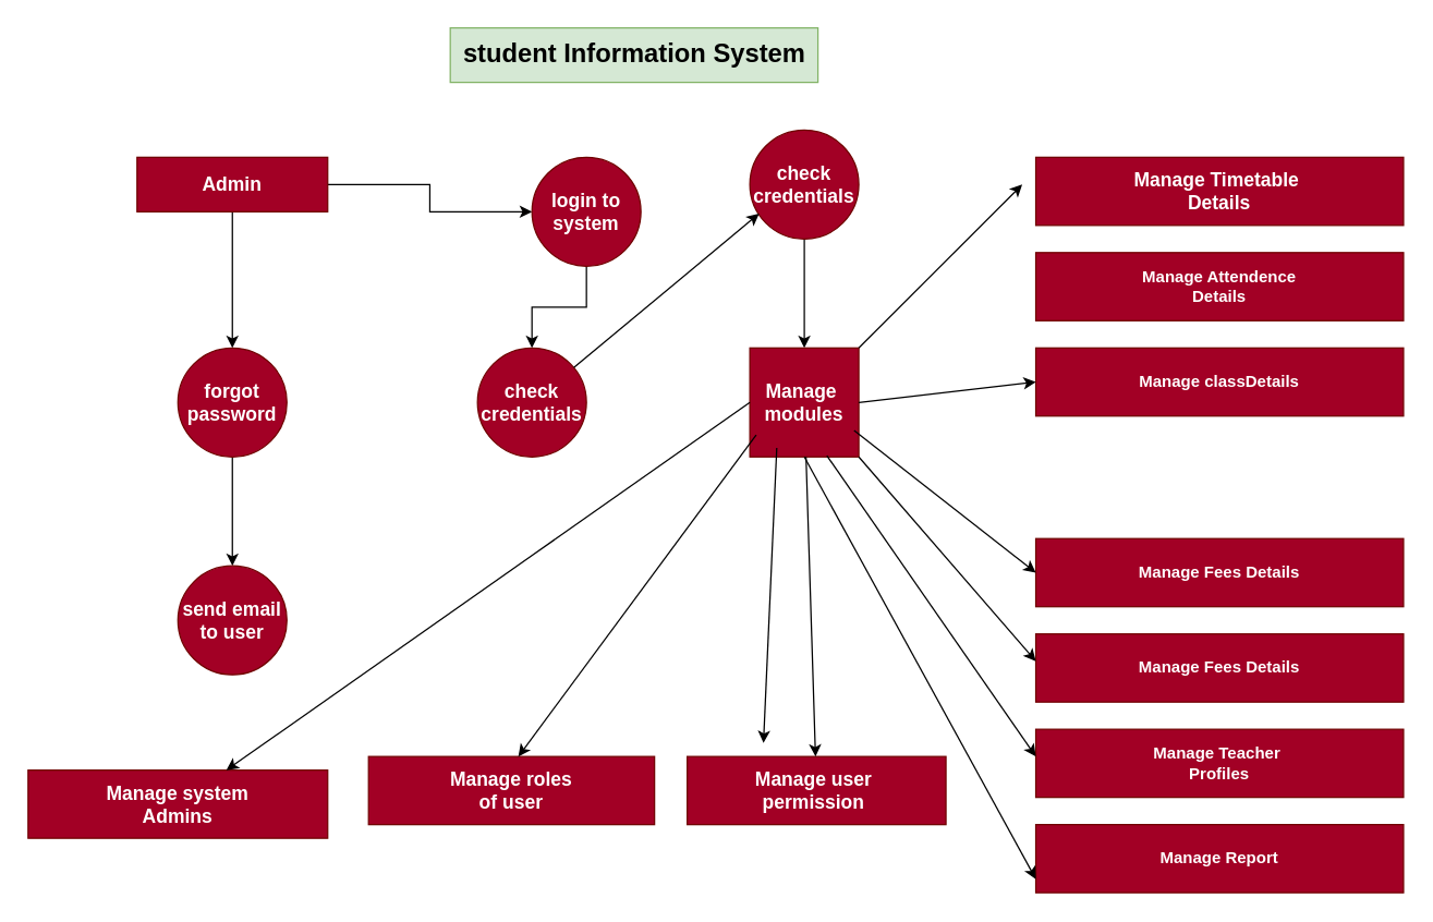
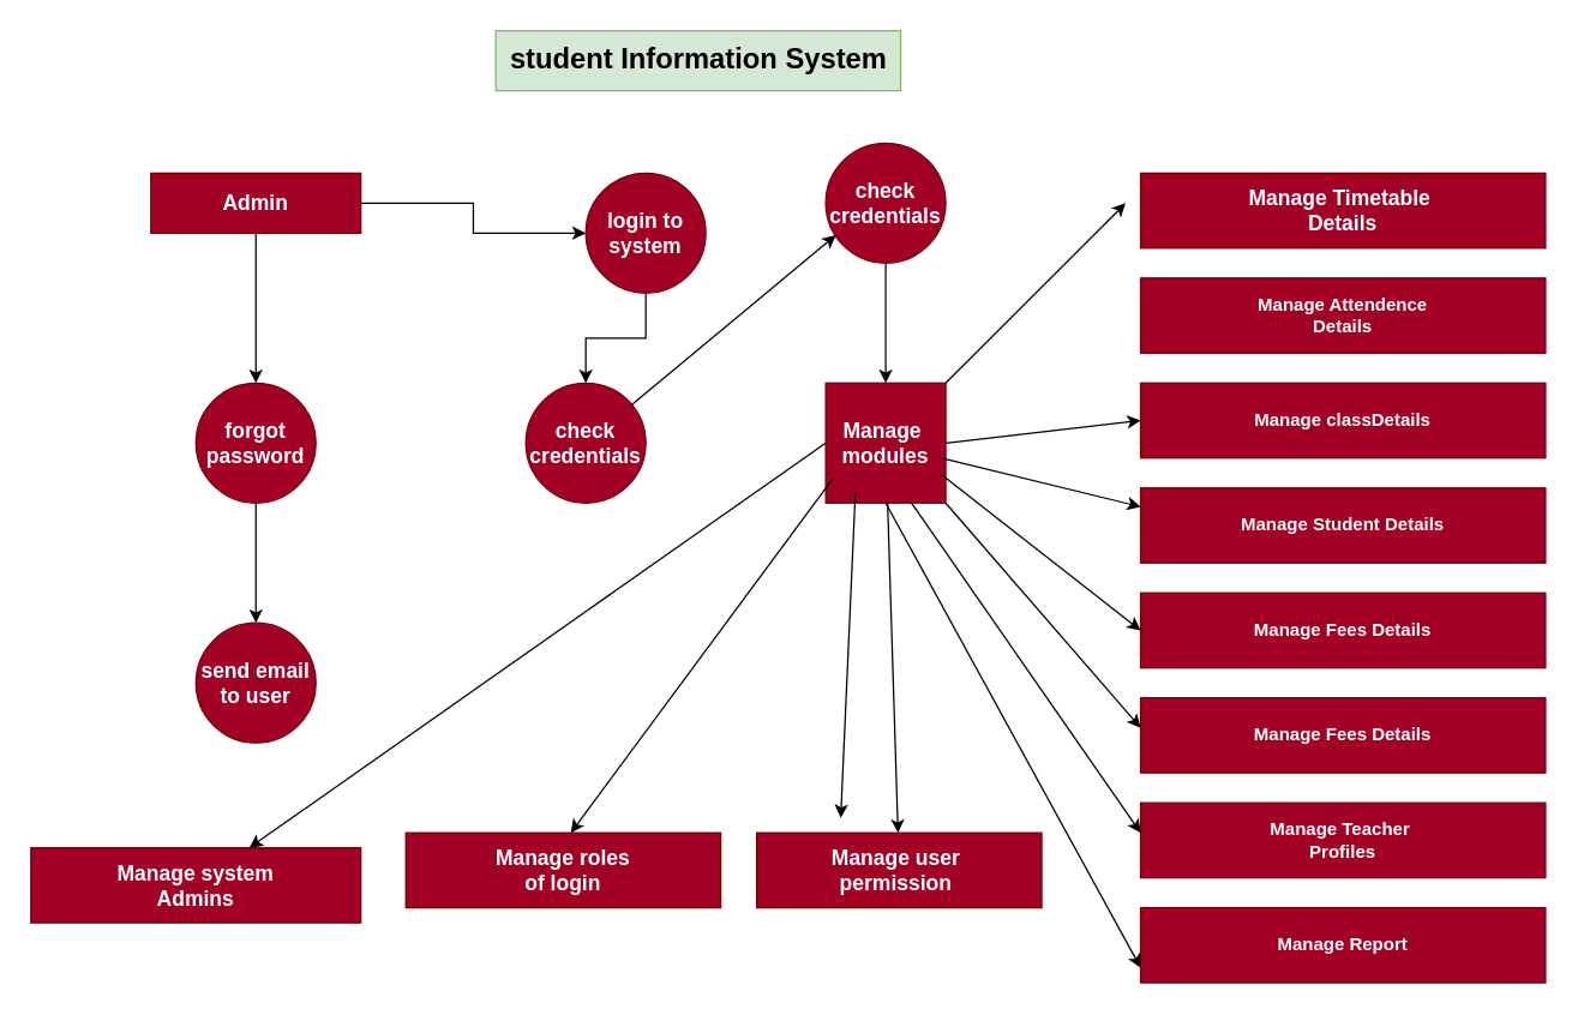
  <mxCell id="0" />
  <mxCell id="1" parent="0" />
  <mxCell id="2" value="&lt;b&gt;&lt;font style=&quot;font-size: 19px;&quot;&gt;student Information System&lt;/font&gt;&lt;/b&gt;" style="text;html=1;align=center;verticalAlign=middle;resizable=0;points=[];autosize=1;strokeColor=#82b366;fillColor=#d5e8d4;" parent="1" vertex="1"><mxGeometry x="330" y="20" width="270" height="40" as="geometry" /></mxCell>
  <mxCell id="3" value="" style="edgeStyle=orthogonalEdgeStyle;rounded=0;orthogonalLoop=1;jettySize=auto;html=1;" edge="1" parent="1" source="5" target="7"><mxGeometry relative="1" as="geometry" /></mxCell>
  <mxCell id="4" value="" style="edgeStyle=orthogonalEdgeStyle;rounded=0;orthogonalLoop=1;jettySize=auto;html=1;" edge="1" parent="1" source="5" target="10"><mxGeometry relative="1" as="geometry" /></mxCell>
  <mxCell id="5" value="&lt;b&gt;&lt;font style=&quot;font-size: 14px;&quot;&gt;Admin&lt;/font&gt;&lt;/b&gt;" style="rounded=0;whiteSpace=wrap;html=1;fillColor=#a20025;fontColor=#ffffff;strokeColor=#6F0000;" parent="1" vertex="1"><mxGeometry x="100" y="115" width="140" height="40" as="geometry" /></mxCell>
  <mxCell id="6" value="" style="edgeStyle=orthogonalEdgeStyle;rounded=0;orthogonalLoop=1;jettySize=auto;html=1;" edge="1" parent="1" source="7" target="8"><mxGeometry relative="1" as="geometry" /></mxCell>
  <mxCell id="7" value="&lt;b&gt;&lt;font style=&quot;font-size: 14px;&quot;&gt;login to&lt;/font&gt;&lt;/b&gt;&lt;div&gt;&lt;b&gt;&lt;font style=&quot;font-size: 14px;&quot;&gt;system&lt;/font&gt;&lt;/b&gt;&lt;/div&gt;" style="ellipse;whiteSpace=wrap;html=1;fillColor=#a20025;strokeColor=#6F0000;fontColor=#ffffff;rounded=0;" vertex="1" parent="1"><mxGeometry x="390" y="115" width="80" height="80" as="geometry" /></mxCell>
  <mxCell id="8" value="&lt;b&gt;&lt;font style=&quot;font-size: 14px;&quot;&gt;check&lt;/font&gt;&lt;/b&gt;&lt;div&gt;&lt;b&gt;&lt;font style=&quot;font-size: 14px;&quot;&gt;credentials&lt;/font&gt;&lt;/b&gt;&lt;/div&gt;" style="ellipse;whiteSpace=wrap;html=1;fillColor=#a20025;strokeColor=#6F0000;fontColor=#ffffff;rounded=0;" vertex="1" parent="1"><mxGeometry x="350" y="255" width="80" height="80" as="geometry" /></mxCell>
  <mxCell id="9" value="" style="edgeStyle=orthogonalEdgeStyle;rounded=0;orthogonalLoop=1;jettySize=auto;html=1;" edge="1" parent="1" source="10" target="11"><mxGeometry relative="1" as="geometry" /></mxCell>
  <mxCell id="10" value="&lt;b&gt;&lt;font style=&quot;font-size: 14px;&quot;&gt;forgot password&lt;/font&gt;&lt;/b&gt;" style="ellipse;whiteSpace=wrap;html=1;fillColor=#a20025;strokeColor=#6F0000;fontColor=#ffffff;rounded=0;" vertex="1" parent="1"><mxGeometry x="130" y="255" width="80" height="80" as="geometry" /></mxCell>
  <mxCell id="11" value="&lt;span style=&quot;font-size: 14px;&quot;&gt;&lt;b&gt;send email&lt;/b&gt;&lt;/span&gt;&lt;div&gt;&lt;span style=&quot;font-size: 14px;&quot;&gt;&lt;b&gt;to user&lt;/b&gt;&lt;/span&gt;&lt;/div&gt;" style="ellipse;whiteSpace=wrap;html=1;fillColor=#a20025;strokeColor=#6F0000;fontColor=#ffffff;rounded=0;" vertex="1" parent="1"><mxGeometry x="130" y="415" width="80" height="80" as="geometry" /></mxCell>
  <mxCell id="12" value="" style="edgeStyle=orthogonalEdgeStyle;rounded=0;orthogonalLoop=1;jettySize=auto;html=1;" edge="1" parent="1" source="13" target="15"><mxGeometry relative="1" as="geometry" /></mxCell>
  <mxCell id="13" value="&lt;b&gt;&lt;font style=&quot;font-size: 14px;&quot;&gt;check&lt;/font&gt;&lt;/b&gt;&lt;div&gt;&lt;b&gt;&lt;font style=&quot;font-size: 14px;&quot;&gt;credentials&lt;/font&gt;&lt;/b&gt;&lt;/div&gt;" style="ellipse;whiteSpace=wrap;html=1;fillColor=#a20025;strokeColor=#6F0000;fontColor=#ffffff;rounded=0;" vertex="1" parent="1"><mxGeometry x="550" y="95" width="80" height="80" as="geometry" /></mxCell>
  <mxCell id="14" value="" style="endArrow=classic;html=1;rounded=0;entryX=0.085;entryY=0.767;entryDx=0;entryDy=0;entryPerimeter=0;" edge="1" parent="1" source="8" target="13"><mxGeometry width="50" height="50" relative="1" as="geometry"><mxPoint x="470" y="345" as="sourcePoint" /><mxPoint x="470" y="245" as="targetPoint" /></mxGeometry></mxCell>
  <mxCell id="15" value="&lt;b&gt;&lt;font style=&quot;font-size: 14px;&quot;&gt;Manage&amp;nbsp;&lt;/font&gt;&lt;/b&gt;&lt;div&gt;&lt;b&gt;&lt;font style=&quot;font-size: 14px;&quot;&gt;modules&lt;/font&gt;&lt;/b&gt;&lt;/div&gt;" style="whiteSpace=wrap;html=1;fillColor=#a20025;strokeColor=#6F0000;fontColor=#ffffff;rounded=0;" vertex="1" parent="1"><mxGeometry x="550" y="255" width="80" height="80" as="geometry" /></mxCell>
  <mxCell id="16" value="&lt;b&gt;&lt;font style=&quot;font-size: 14px;&quot;&gt;Manage system&lt;/font&gt;&lt;/b&gt;&lt;div&gt;&lt;b&gt;&lt;font style=&quot;font-size: 14px;&quot;&gt;Admins&lt;/font&gt;&lt;/b&gt;&lt;/div&gt;" style="rounded=0;whiteSpace=wrap;html=1;fillColor=#a20025;fontColor=#ffffff;strokeColor=#6F0000;" vertex="1" parent="1"><mxGeometry x="20" y="565" width="220" height="50" as="geometry" /></mxCell>
- <mxCell id="17" value="&lt;b&gt;&lt;font style=&quot;font-size: 14px;&quot;&gt;Manage roles&lt;/font&gt;&lt;/b&gt;&lt;div&gt;&lt;b&gt;&lt;font style=&quot;font-size: 14px;&quot;&gt;of user&lt;/font&gt;&lt;/b&gt;&lt;/div&gt;" style="rounded=0;whiteSpace=wrap;html=1;fillColor=#a20025;fontColor=#ffffff;strokeColor=#6F0000;" vertex="1" parent="1"><mxGeometry x="270" y="555" width="210" height="50" as="geometry" /></mxCell>
+ <mxCell id="17" value="&lt;b&gt;&lt;font style=&quot;font-size: 14px;&quot;&gt;Manage roles&lt;/font&gt;&lt;/b&gt;&lt;div&gt;&lt;b&gt;&lt;font style=&quot;font-size: 14px;&quot;&gt;of login&lt;/font&gt;&lt;/b&gt;&lt;/div&gt;" style="rounded=0;whiteSpace=wrap;html=1;fillColor=#a20025;fontColor=#ffffff;strokeColor=#6F0000;" vertex="1" parent="1"><mxGeometry x="270" y="555" width="210" height="50" as="geometry" /></mxCell>
  <mxCell id="18" value="&lt;b&gt;&lt;font style=&quot;font-size: 14px;&quot;&gt;Manage user&amp;nbsp;&lt;/font&gt;&lt;/b&gt;&lt;div&gt;&lt;b&gt;&lt;font style=&quot;font-size: 14px;&quot;&gt;permission&amp;nbsp;&lt;/font&gt;&lt;/b&gt;&lt;/div&gt;" style="whiteSpace=wrap;html=1;fillColor=#a20025;fontColor=#ffffff;strokeColor=#6F0000;" vertex="1" parent="1"><mxGeometry x="504" y="555" width="190" height="50" as="geometry" /></mxCell>
  <mxCell id="19" value="" style="endArrow=classic;html=1;rounded=0;exitX=0;exitY=0.5;exitDx=0;exitDy=0;" edge="1" parent="1" source="15" target="16"><mxGeometry width="50" height="50" relative="1" as="geometry"><mxPoint x="410" y="385" as="sourcePoint" /><mxPoint x="460" y="335" as="targetPoint" /></mxGeometry></mxCell>
  <mxCell id="20" value="" style="endArrow=classic;html=1;rounded=0;exitX=0.058;exitY=0.798;exitDx=0;exitDy=0;exitPerimeter=0;" edge="1" parent="1" source="15"><mxGeometry width="50" height="50" relative="1" as="geometry"><mxPoint x="410" y="385" as="sourcePoint" /><mxPoint x="380" y="555" as="targetPoint" /></mxGeometry></mxCell>
  <mxCell id="21" value="&lt;b&gt;&lt;font style=&quot;font-size: 14px;&quot;&gt;Manage Timetable&amp;nbsp;&lt;/font&gt;&lt;/b&gt;&lt;div&gt;&lt;b&gt;&lt;font style=&quot;font-size: 14px;&quot;&gt;Details&lt;/font&gt;&lt;/b&gt;&lt;/div&gt;" style="rounded=0;whiteSpace=wrap;html=1;fillColor=#a20025;fontColor=#ffffff;strokeColor=#6F0000;" vertex="1" parent="1"><mxGeometry x="760" y="115" width="270" height="50" as="geometry" /></mxCell>
  <mxCell id="22" value="&lt;b&gt;&lt;font&gt;&lt;font style=&quot;&quot;&gt;Manage&lt;/font&gt; &lt;font style=&quot;&quot;&gt;Attendence&lt;/font&gt;&lt;/font&gt;&lt;/b&gt;&lt;div&gt;&lt;b&gt;&lt;font&gt;Details&lt;/font&gt;&lt;/b&gt;&lt;/div&gt;" style="whiteSpace=wrap;html=1;fillColor=#a20025;strokeColor=#6F0000;fontColor=#ffffff;rounded=0;" vertex="1" parent="1"><mxGeometry x="760" y="185" width="270" height="50" as="geometry" /></mxCell>
  <mxCell id="23" value="&lt;b&gt;Manage classDetails&lt;/b&gt;" style="whiteSpace=wrap;html=1;fillColor=#a20025;strokeColor=#6F0000;fontColor=#ffffff;rounded=0;" vertex="1" parent="1"><mxGeometry x="760" y="255" width="270" height="50" as="geometry" /></mxCell>
+ <mxCell id="24" value="&lt;b&gt;Manage Student Details&lt;/b&gt;" style="whiteSpace=wrap;html=1;fillColor=#a20025;strokeColor=#6F0000;fontColor=#ffffff;rounded=0;" vertex="1" parent="1"><mxGeometry x="760" y="325" width="270" height="50" as="geometry" /></mxCell>
  <mxCell id="25" value="&lt;b&gt;Manage Fees Details&lt;/b&gt;" style="whiteSpace=wrap;html=1;fillColor=#a20025;strokeColor=#6F0000;fontColor=#ffffff;rounded=0;" vertex="1" parent="1"><mxGeometry x="760" y="395" width="270" height="50" as="geometry" /></mxCell>
  <mxCell id="26" value="&lt;b&gt;Manage Fees Details&lt;/b&gt;" style="whiteSpace=wrap;html=1;fillColor=#a20025;strokeColor=#6F0000;fontColor=#ffffff;rounded=0;" vertex="1" parent="1"><mxGeometry x="760" y="465" width="270" height="50" as="geometry" /></mxCell>
  <mxCell id="27" value="" style="endArrow=classic;html=1;rounded=0;exitX=0.247;exitY=0.918;exitDx=0;exitDy=0;exitPerimeter=0;" edge="1" parent="1" source="15"><mxGeometry width="50" height="50" relative="1" as="geometry"><mxPoint x="500" y="515" as="sourcePoint" /><mxPoint x="560" y="545" as="targetPoint" /></mxGeometry></mxCell>
  <mxCell id="28" value="&lt;b&gt;Manage Teacher&amp;nbsp;&lt;/b&gt;&lt;div&gt;&lt;b&gt;Profiles&lt;/b&gt;&lt;/div&gt;" style="whiteSpace=wrap;html=1;fillColor=#a20025;strokeColor=#6F0000;fontColor=#ffffff;rounded=0;" vertex="1" parent="1"><mxGeometry x="760" y="535" width="270" height="50" as="geometry" /></mxCell>
  <mxCell id="29" value="&lt;b&gt;Manage Report&lt;/b&gt;" style="whiteSpace=wrap;html=1;fillColor=#a20025;strokeColor=#6F0000;fontColor=#ffffff;rounded=0;" vertex="1" parent="1"><mxGeometry x="760" y="605" width="270" height="50" as="geometry" /></mxCell>
  <mxCell id="30" value="" style="endArrow=classic;html=1;rounded=0;" edge="1" parent="1" source="15"><mxGeometry width="50" height="50" relative="1" as="geometry"><mxPoint x="580" y="405" as="sourcePoint" /><mxPoint x="750" y="135" as="targetPoint" /></mxGeometry></mxCell>
  <mxCell id="31" value="" style="endArrow=classic;html=1;rounded=0;" edge="1" parent="1" source="15" target="18"><mxGeometry width="50" height="50" relative="1" as="geometry"><mxPoint x="580" y="405" as="sourcePoint" /><mxPoint x="630" y="355" as="targetPoint" /></mxGeometry></mxCell>
  <mxCell id="32" value="" style="endArrow=classic;html=1;rounded=0;exitX=1;exitY=0.5;exitDx=0;exitDy=0;entryX=0;entryY=0.5;entryDx=0;entryDy=0;" edge="1" parent="1" source="15" target="23"><mxGeometry width="50" height="50" relative="1" as="geometry"><mxPoint x="580" y="405" as="sourcePoint" /><mxPoint x="750" y="275" as="targetPoint" /></mxGeometry></mxCell>
+ <mxCell id="33" value="" style="endArrow=classic;html=1;rounded=0;entryX=0;entryY=0.25;entryDx=0;entryDy=0;exitX=0.977;exitY=0.628;exitDx=0;exitDy=0;exitPerimeter=0;" edge="1" parent="1" source="15" target="24"><mxGeometry width="50" height="50" relative="1" as="geometry"><mxPoint x="580" y="405" as="sourcePoint" /><mxPoint x="630" y="355" as="targetPoint" /></mxGeometry></mxCell>
  <mxCell id="34" value="" style="endArrow=classic;html=1;rounded=0;entryX=0;entryY=0.5;entryDx=0;entryDy=0;exitX=0.957;exitY=0.758;exitDx=0;exitDy=0;exitPerimeter=0;" edge="1" parent="1" source="15" target="25"><mxGeometry width="50" height="50" relative="1" as="geometry"><mxPoint x="580" y="405" as="sourcePoint" /><mxPoint x="630" y="355" as="targetPoint" /></mxGeometry></mxCell>
  <mxCell id="35" value="" style="endArrow=classic;html=1;rounded=0;exitX=1;exitY=1;exitDx=0;exitDy=0;" edge="1" parent="1" source="15"><mxGeometry width="50" height="50" relative="1" as="geometry"><mxPoint x="580" y="405" as="sourcePoint" /><mxPoint x="760" y="485" as="targetPoint" /></mxGeometry></mxCell>
  <mxCell id="36" value="" style="endArrow=classic;html=1;rounded=0;exitX=0.707;exitY=0.988;exitDx=0;exitDy=0;exitPerimeter=0;" edge="1" parent="1" source="15"><mxGeometry width="50" height="50" relative="1" as="geometry"><mxPoint x="580" y="405" as="sourcePoint" /><mxPoint x="760" y="555" as="targetPoint" /></mxGeometry></mxCell>
  <mxCell id="37" value="" style="endArrow=classic;html=1;rounded=0;exitX=0.5;exitY=1;exitDx=0;exitDy=0;" edge="1" parent="1" source="15"><mxGeometry width="50" height="50" relative="1" as="geometry"><mxPoint x="600" y="355" as="sourcePoint" /><mxPoint x="760" y="645" as="targetPoint" /></mxGeometry></mxCell>
